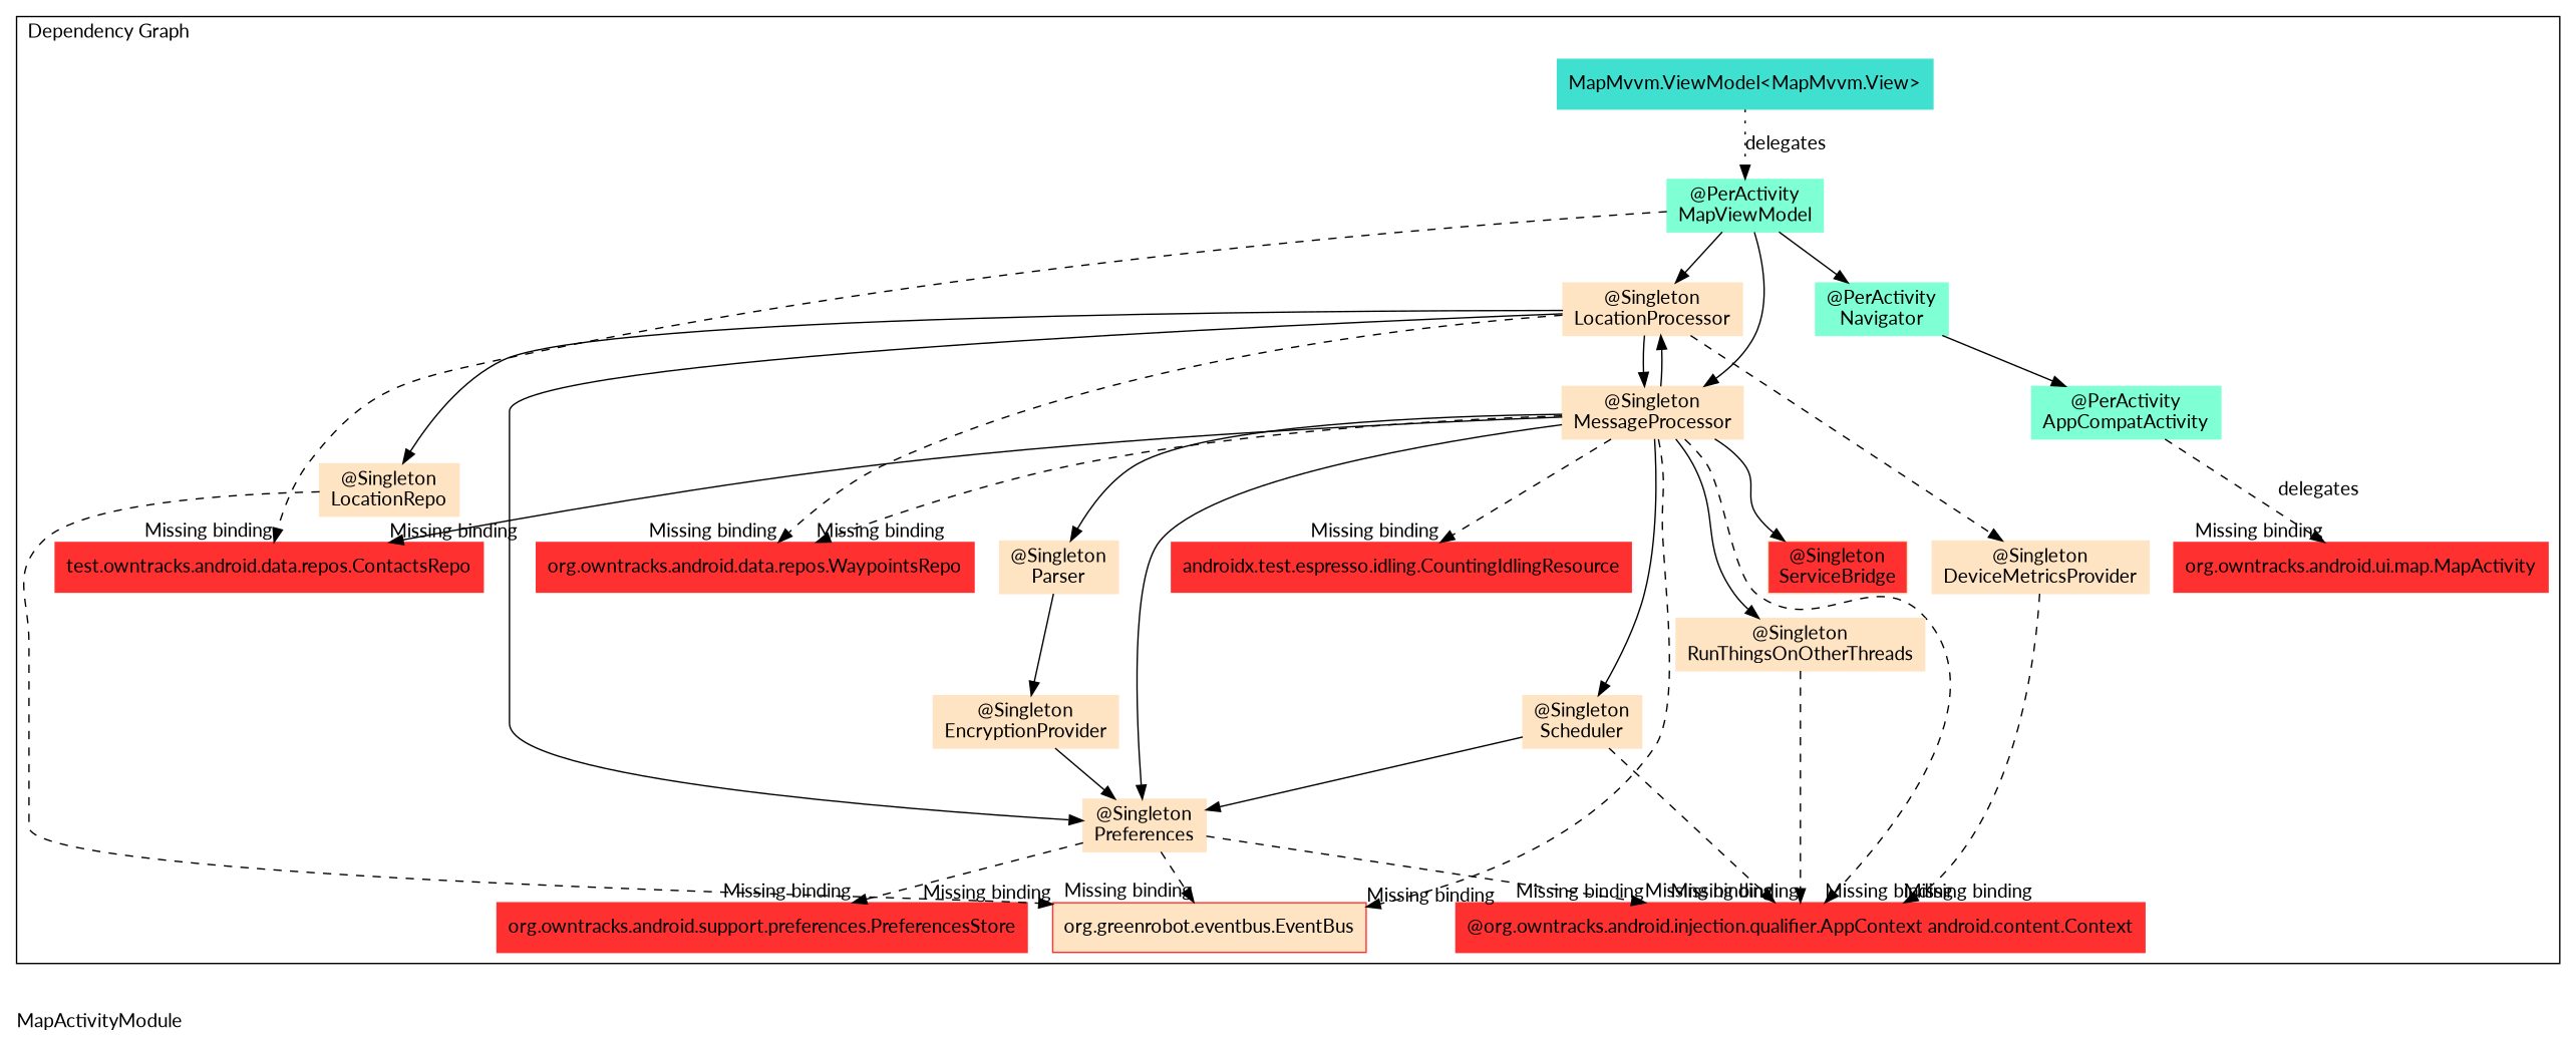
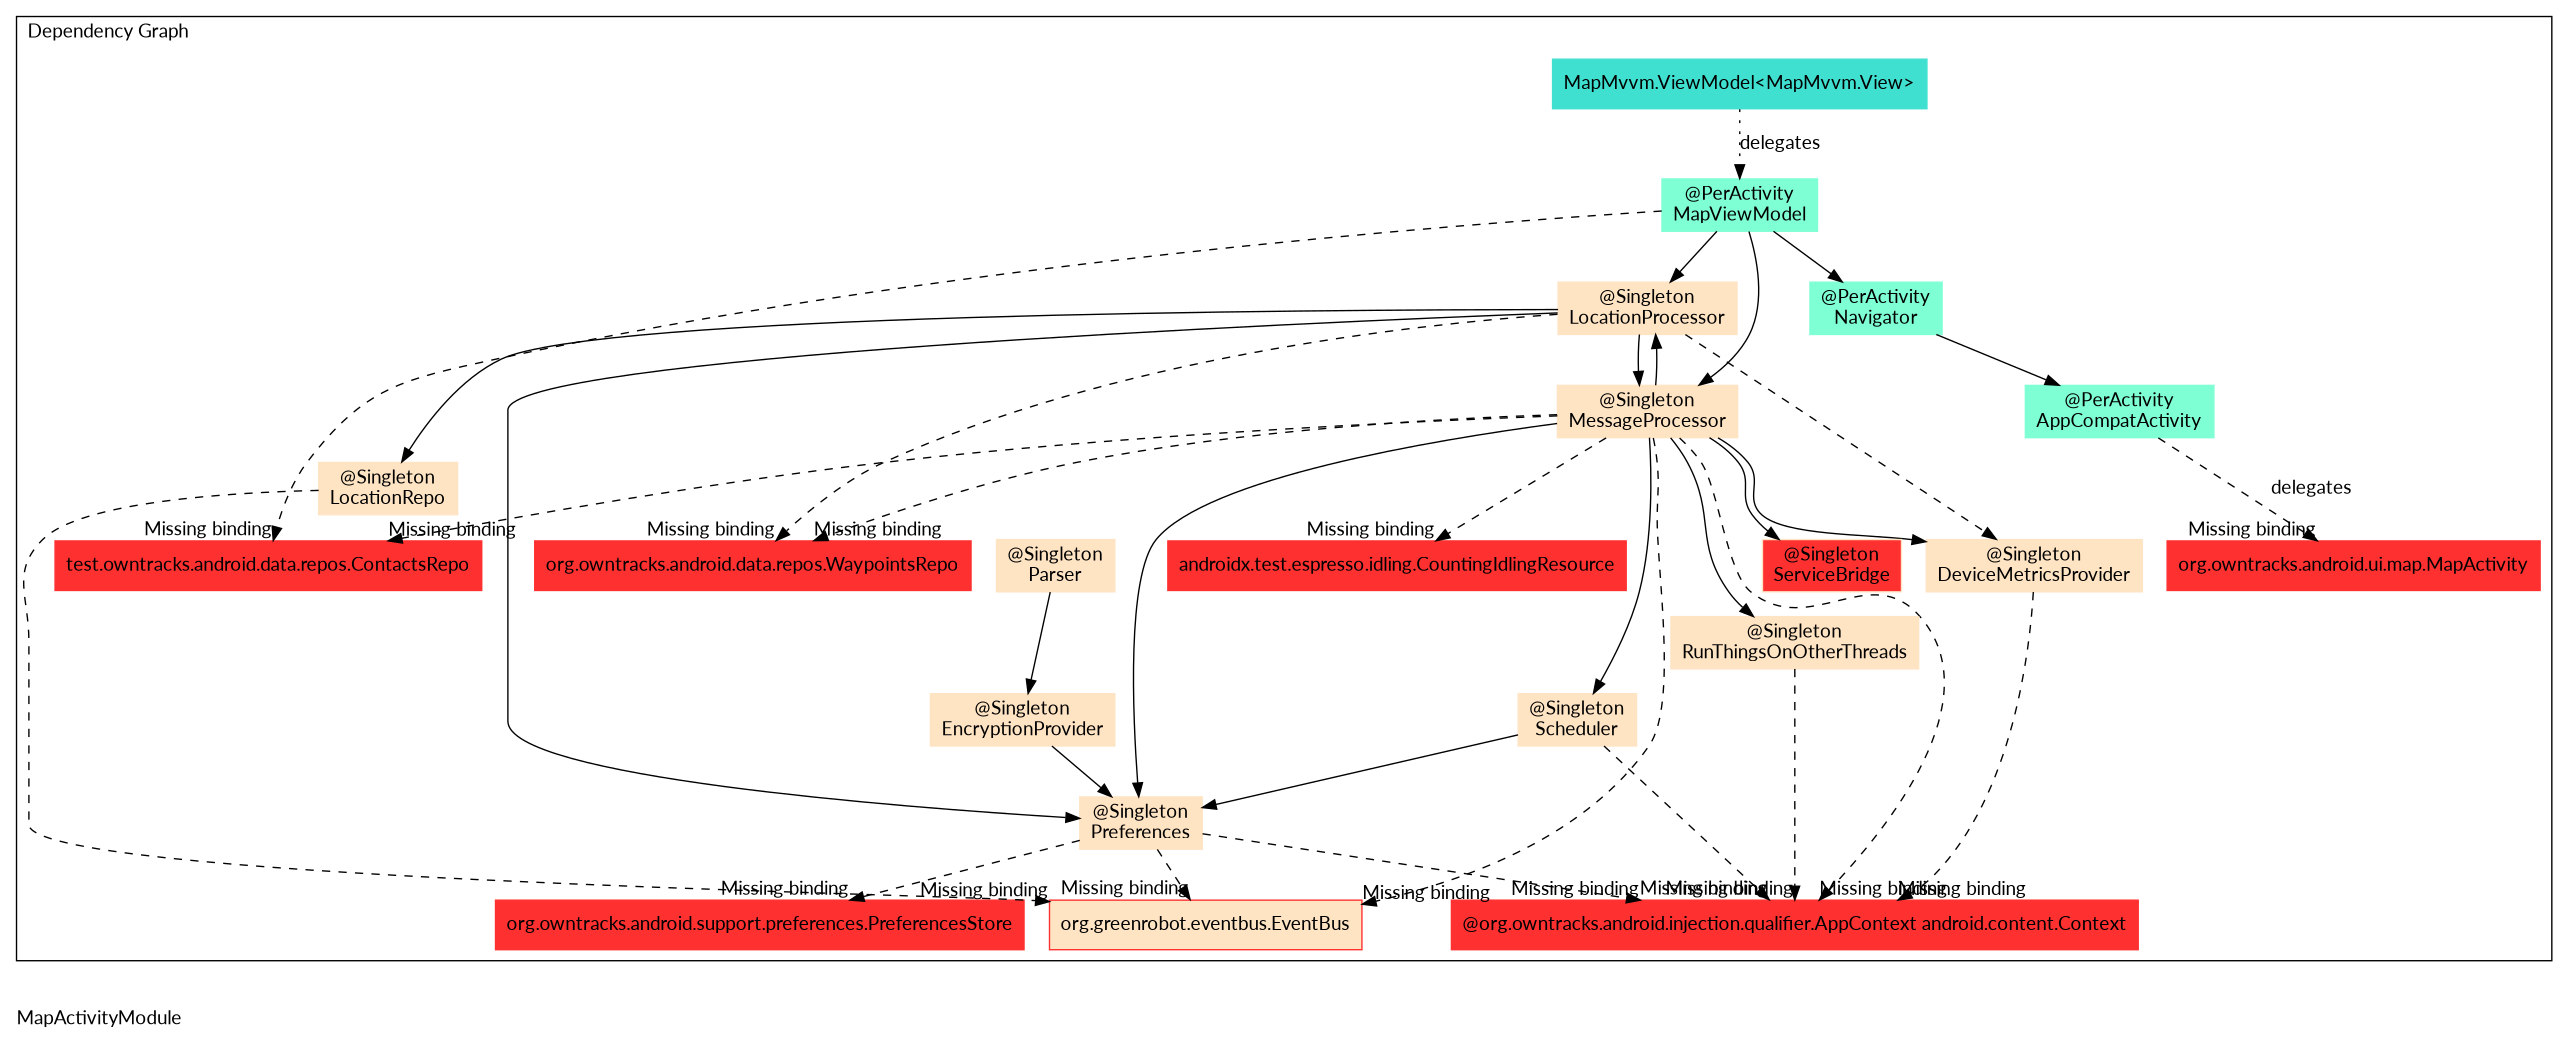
  digraph {
    compound=true
    fontname=Lato
    label=MapActivityModule
    labeljust=l
    rankdir=TB
    node [color=bisque fontname=Lato shape=rectangle style=filled]
    edge [fontname=Lato]
    n1 [color=aquamarine label="@PerActivity\nAppCompatActivity"]
    n2 [color=firebrick1 label="org.owntracks.android.ui.map.MapActivity"]
    n3 [color=turquoise label="MapMvvm.ViewModel<MapMvvm.View>"]
    n4 [color=aquamarine label="@PerActivity\nMapViewModel"]
    n5 [color=firebrick1 label="test.owntracks.android.data.repos.ContactsRepo"]
    n6 [label="@Singleton\nLocationProcessor"]
    n7 [label="@Singleton\nMessageProcessor"]
    n8 [color=aquamarine label="@PerActivity\nNavigator"]
    n9 [label="@Singleton\nPreferences"]
    n10 [label="@Singleton\nLocationRepo"]
    n11 [color=firebrick1 label="org.owntracks.android.data.repos.WaypointsRepo"]
    n12 [label="@Singleton\nDeviceMetricsProvider"]
    n13 [color=firebrick1 label="@org.owntracks.android.injection.qualifier.AppContext android.content.Context"]
    n14 [color=firebrick1 fillcolor=bisque label="org.greenrobot.eventbus.EventBus"]
    n15 [label="@Singleton\nParser"]
    n16 [label="@Singleton\nScheduler"]
    n17 [fillcolor=firebrick1 label="@Singleton\nServiceBridge"]
    n18 [label="@Singleton\nRunThingsOnOtherThreads"]
    n19 [color=firebrick1 label="androidx.test.espresso.idling.CountingIdlingResource"]
    n20 [color=firebrick1 label="org.owntracks.android.support.preferences.PreferencesStore"]
    n21 [label="@Singleton\nEncryptionProvider"]
    subgraph cluster_1 {
      label="Entry Points"
    }
    subgraph cluster_2 {
      label="Dependency Graph"
      n1
      n2
      n3
      n4
      n5
      n6
      n7
      n8
      n9
      n10
      n11
      n12
      n13
      n14
      n15
      n16
      n17
      n18
      n19
      n20
      n21
    }
    subgraph cluster_3 {
      label=Subcomponents
      shape=folder
    }
    n1 -> n2 [arrowType=empty headlabel="Missing binding" label=delegates style=dashed]
    n3 -> n4 [label=delegates style=dotted]
    n4 -> n5 [arrowType=empty headlabel="Missing binding" style=dashed]
    n4 -> n6
    n4 -> n7
    n4 -> n8
    n6 -> n7
    n6 -> n9
    n6 -> n10
    n6 -> n11 [arrowType=empty headlabel="Missing binding" style=dashed]
    n6 -> n12 [style=dashed]
-   n7 -> n5 [arrowType=empty headlabel="Missing binding" style=solid]
+   n7 -> n5 [arrowType=empty headlabel="Missing binding" style=dashed]
    n7 -> n6
    n7 -> n9
    n7 -> n11 [arrowType=empty headlabel="Missing binding" style=dashed]
    n7 -> n13 [arrowType=empty headlabel="Missing binding" style=dashed]
    n7 -> n14 [arrowType=empty headlabel="Missing binding" style=dashed]
-   n7 -> n15
+   n7 -> n12
    n7 -> n16
    n7 -> n17
    n7 -> n18
    n7 -> n19 [arrowType=empty headlabel="Missing binding" style=dashed]
    n8 -> n1
    n9 -> n13 [arrowType=empty headlabel="Missing binding" style=dashed]
    n9 -> n14 [arrowType=empty headlabel="Missing binding" style=dashed]
    n9 -> n20 [arrowType=empty headlabel="Missing binding" style=dashed]
    n10 -> n14 [arrowType=empty headlabel="Missing binding" style=dashed]
    n12 -> n13 [arrowType=empty headlabel="Missing binding" style=dashed]
    n15 -> n21
    n16 -> n9
    n16 -> n13 [arrowType=empty headlabel="Missing binding" style=dashed]
    n18 -> n13 [arrowType=empty headlabel="Missing binding" style=dashed]
    n21 -> n9
  }
